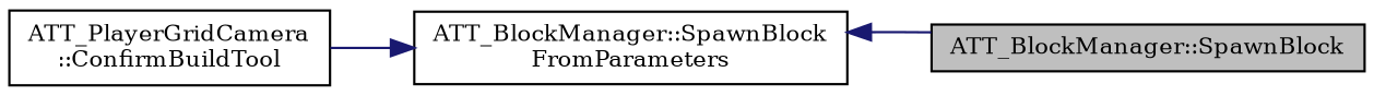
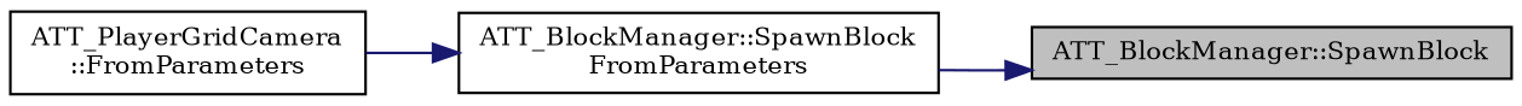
  digraph {
    fontname="DejaVu Serif"
    rankdir=RL
    node [color=black fillcolor=white fontname="DejaVu Serif" fontsize=10 shape=record style=filled]
    edge [color=midnightblue dir=back fontname="DejaVu Serif" fontsize=10 labelfontname=Helvetica labelfontsize=10 style=solid]
    n1 [fillcolor=grey75 fontcolor=black height=0.2 label="ATT_BlockManager::SpawnBlock" width=0.4]
    n2 [height=0.2 label="ATT_BlockManager::SpawnBlock\lFromParameters" width=0.4]
-   n3 [height=0.2 label="ATT_PlayerGridCamera\l::ConfirmBuildTool" width=0.4]
-   n2 -> n1
+   n3 [height=0.2 label="ATT_PlayerGridCamera\l::FromParameters" width=0.4]
+   n1 -> n2
    n2 -> n3
  }
